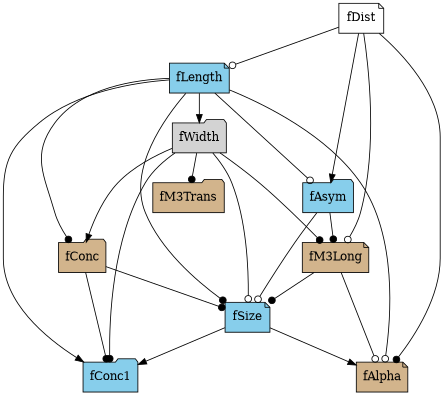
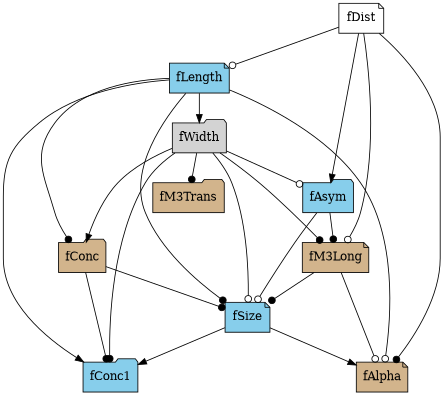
  strict digraph {
    node [fillcolor=skyblue shape=folder style=filled]
    edge [arrowhead=dot]
    fWidth [fillcolor=lightgrey]
    fLength [shape=note]
    fSize [shape=note]
    fConc [fillcolor=tan]
    fAsym
    fAlpha [fillcolor=tan shape=note]
    fConc1
    fM3Long [fillcolor=tan shape=note]
    fM3Trans [fillcolor=tan]
    fDist [fillcolor=white shape=note]
    fWidth -> fSize [arrowhead=odot]
    fWidth -> fConc [arrowhead=normal]
    fWidth -> fConc1
    fWidth -> fM3Long
    fWidth -> fM3Trans
    fLength -> fWidth [arrowhead=normal]
    fLength -> fSize
    fLength -> fConc
-   fLength -> fAsym [arrowhead=odot]
+   fWidth -> fAsym [arrowhead=odot]
    fLength -> fAlpha [arrowhead=odot]
    fLength -> fConc1 [arrowhead=normal]
    fSize -> fAlpha [arrowhead=normal]
    fSize -> fConc1 [arrowhead=normal]
    fConc -> fSize
    fConc -> fConc1
    fAsym -> fSize [arrowhead=odot]
    fAsym -> fM3Long
    fM3Long -> fSize
    fM3Long -> fAlpha [arrowhead=odot]
    fDist -> fLength [arrowhead=odot]
    fDist -> fAsym [arrowhead=normal]
    fDist -> fAlpha
    fDist -> fM3Long [arrowhead=odot]
  }
